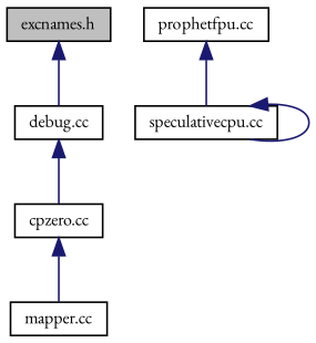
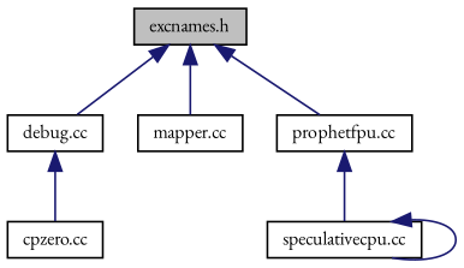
  digraph {
    fontname="EB Garamond"
    node [color=black fillcolor=white fontname="EB Garamond" fontsize=10 shape=record style=filled]
    edge [color=midnightblue dir=back fontname="EB Garamond" fontsize=10 labelfontname=FreeSans labelfontsize=10 style=solid]
    n1 [fillcolor=grey75 fontcolor=black height=0.2 label="excnames.h" width=0.4]
    n2 [height=0.2 label="debug.cc" width=0.4]
    n3 [height=0.2 label="mapper.cc" width=0.4]
    n4 [height=0.2 label="prophetfpu.cc" width=0.4]
    n5 [height=0.2 label="cpzero.cc" width=0.4]
    n6 [height=0.2 label="speculativecpu.cc" width=0.4]
    n1 -> n2
-   n5 -> n3
+   n1 -> n3
+   n1 -> n4
    n2 -> n5
    n4 -> n6
    n6 -> n6
  }
